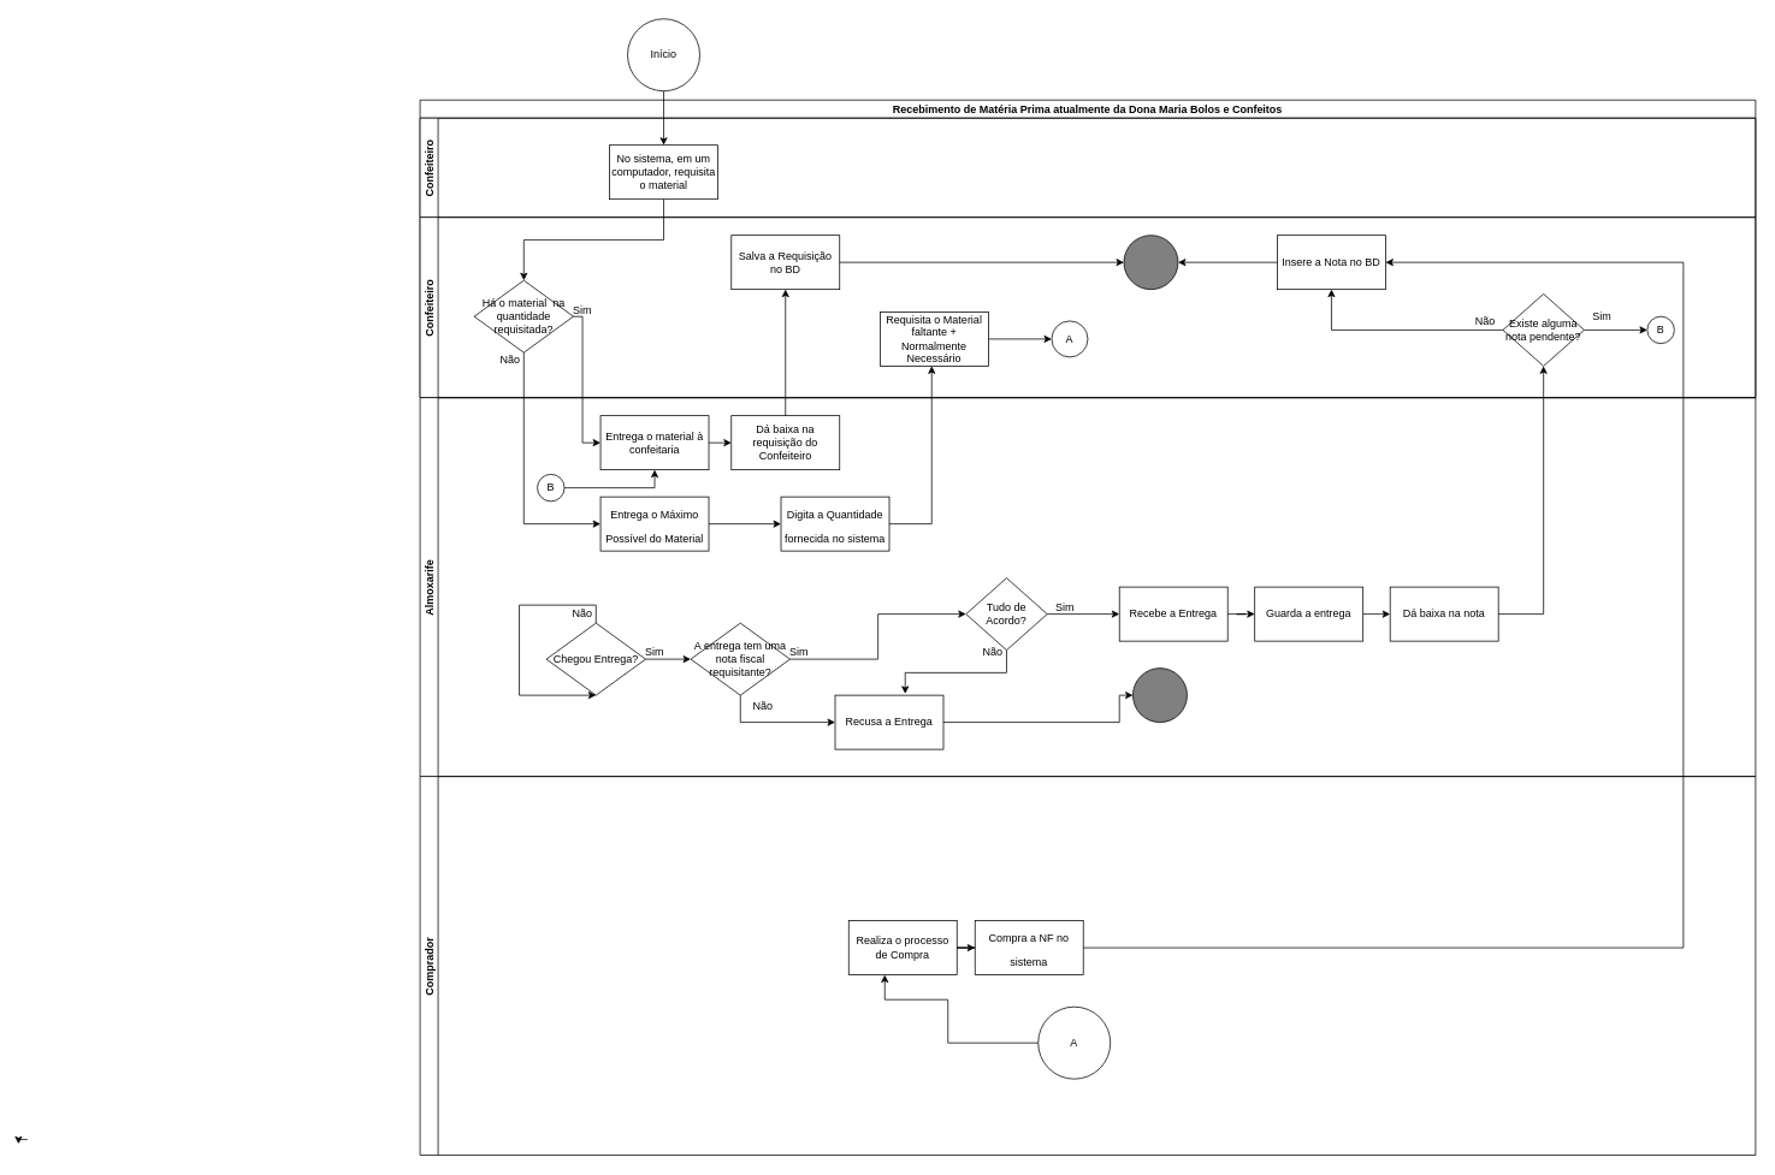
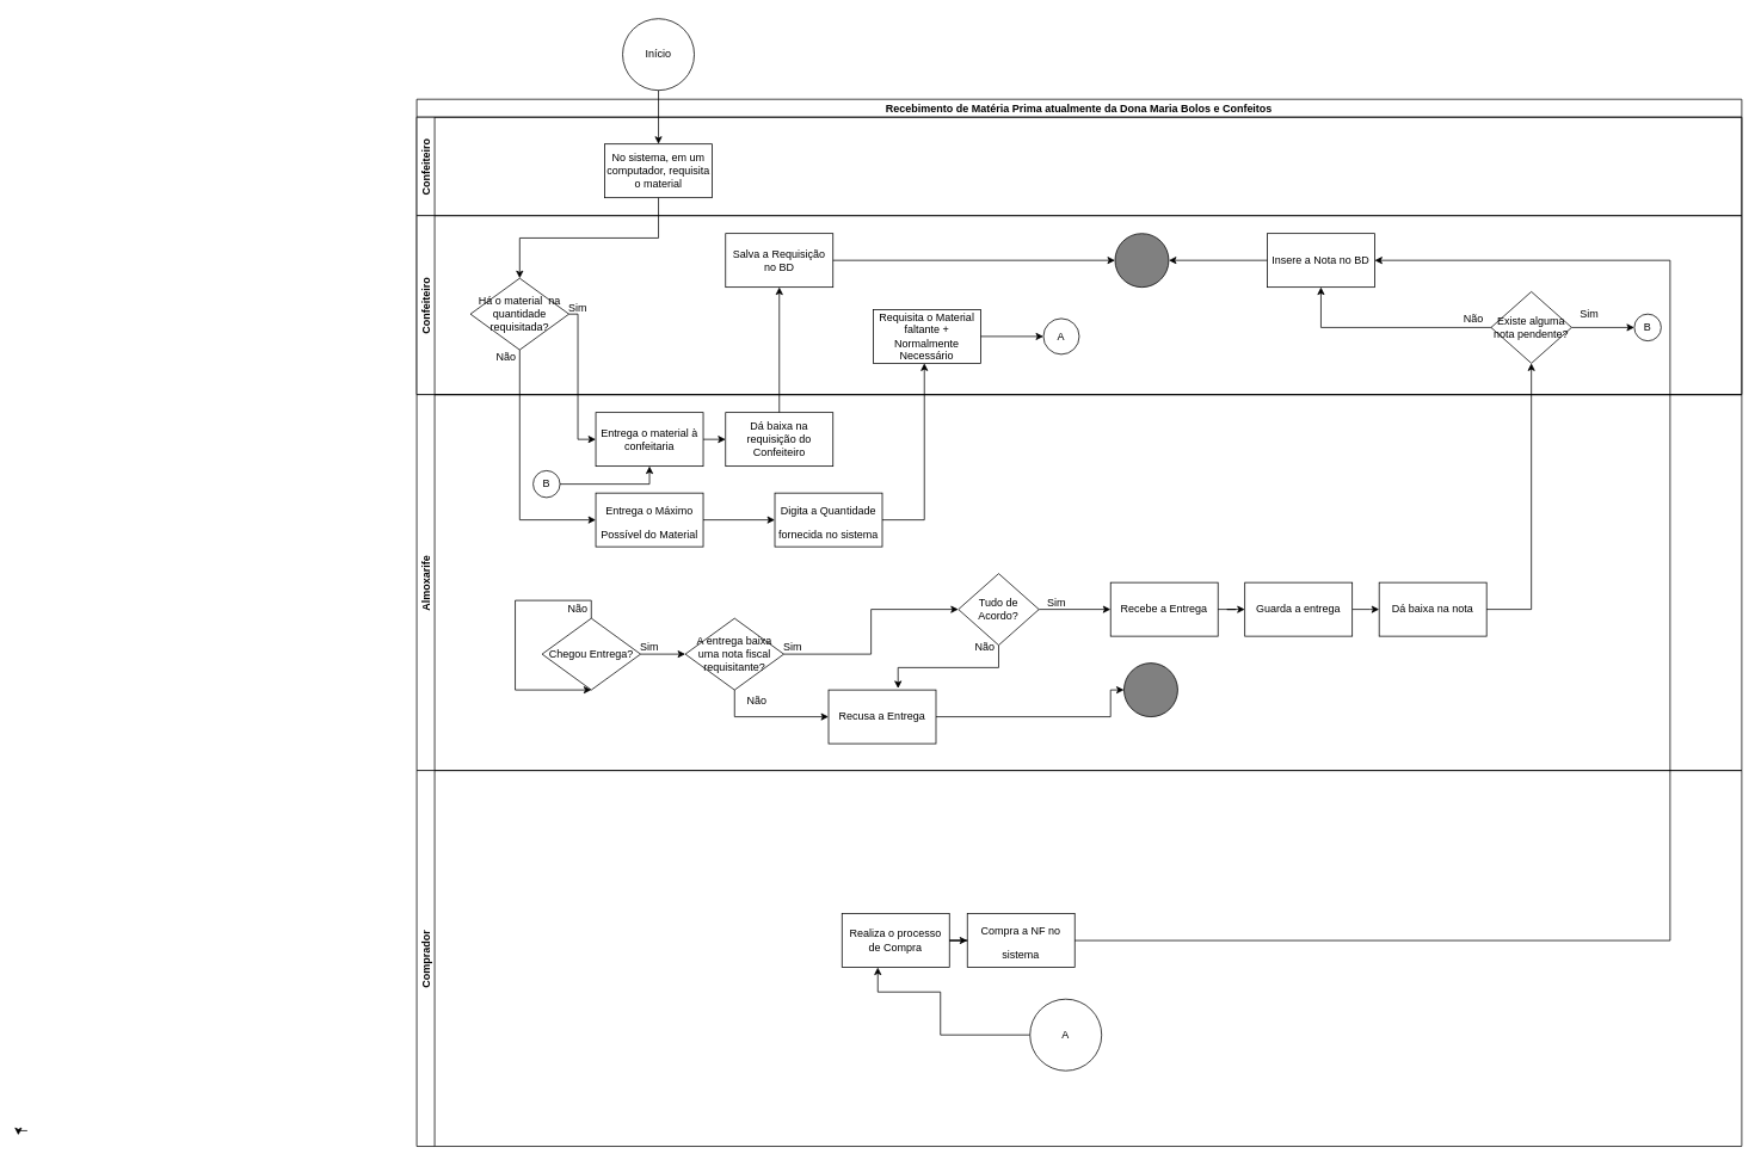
  <mxCell id="0" />
  <mxCell id="1" parent="0" />
  <mxCell id="2" value="Início" style="ellipse;whiteSpace=wrap;html=1;aspect=fixed;" parent="1" vertex="1"><mxGeometry x="695" y="20" width="80" height="80" as="geometry" /></mxCell>
  <mxCell id="3" value="Recebimento de Matéria Prima atualmente da Dona Maria Bolos e Confeitos" style="swimlane;childLayout=stackLayout;resizeParent=1;resizeParentMax=0;horizontal=1;startSize=20;horizontalStack=0;" parent="1" vertex="1"><mxGeometry x="465" y="110" width="1480" height="330" as="geometry" /></mxCell>
  <mxCell id="4" value="Confeiteiro" style="swimlane;startSize=20;horizontal=0;" parent="3" vertex="1"><mxGeometry y="20" width="1480" height="110" as="geometry" /></mxCell>
  <mxCell id="5" value="No sistema, em um computador, requisita o material" style="rounded=0;whiteSpace=wrap;html=1;" parent="4" vertex="1"><mxGeometry x="210" y="30" width="120" height="60" as="geometry" /></mxCell>
  <mxCell id="6" value="Confeiteiro" style="swimlane;startSize=20;horizontal=0;" parent="3" vertex="1"><mxGeometry y="130" width="1480" height="200" as="geometry" /></mxCell>
  <mxCell id="7" value="Há o material&amp;nbsp; na quantidade requisitada?" style="rhombus;whiteSpace=wrap;html=1;rounded=0;" parent="6" vertex="1"><mxGeometry x="60" y="70" width="110" height="80" as="geometry" /></mxCell>
  <mxCell id="8" value="&lt;font style=&quot;font-size: 12px&quot;&gt;Não&lt;/font&gt;" style="text;html=1;strokeColor=none;fillColor=none;align=center;verticalAlign=middle;whiteSpace=wrap;rounded=0;fontSize=22;" parent="6" vertex="1"><mxGeometry x="80" y="145" width="40" height="20" as="geometry" /></mxCell>
  <mxCell id="9" value="&lt;font style=&quot;font-size: 12px&quot;&gt;Sim&lt;/font&gt;" style="text;html=1;strokeColor=none;fillColor=none;align=center;verticalAlign=middle;whiteSpace=wrap;rounded=0;fontSize=22;" parent="6" vertex="1"><mxGeometry x="160" y="90" width="40" height="20" as="geometry" /></mxCell>
  <mxCell id="10" value="Salva a Requisição no BD" style="whiteSpace=wrap;html=1;rounded=0;" parent="6" vertex="1"><mxGeometry x="345" y="20" width="120" height="60" as="geometry" /></mxCell>
  <mxCell id="11" value="Requisita o Material faltante + Normalmente Necessário" style="rounded=0;whiteSpace=wrap;html=1;" parent="6" vertex="1"><mxGeometry x="510" y="105" width="120" height="60" as="geometry" /></mxCell>
  <mxCell id="12" value="A" style="ellipse;whiteSpace=wrap;html=1;aspect=fixed;" parent="6" vertex="1"><mxGeometry x="700" y="115" width="40" height="40" as="geometry" /></mxCell>
  <mxCell id="13" style="edgeStyle=orthogonalEdgeStyle;rounded=0;orthogonalLoop=1;jettySize=auto;html=1;exitX=1;exitY=0.5;exitDx=0;exitDy=0;" parent="6" source="11" target="12" edge="1"><mxGeometry relative="1" as="geometry" /></mxCell>
  <mxCell id="14" value="" style="ellipse;whiteSpace=wrap;html=1;aspect=fixed;fontSize=12;labelBackgroundColor=#000000;fillColor=#808080;" parent="6" vertex="1"><mxGeometry x="780" y="20" width="60" height="60" as="geometry" /></mxCell>
  <mxCell id="15" style="edgeStyle=orthogonalEdgeStyle;rounded=0;orthogonalLoop=1;jettySize=auto;html=1;exitX=1;exitY=0.5;exitDx=0;exitDy=0;entryX=0;entryY=0.5;entryDx=0;entryDy=0;fontSize=12;" parent="6" source="10" target="14" edge="1"><mxGeometry relative="1" as="geometry" /></mxCell>
  <mxCell id="16" style="edgeStyle=orthogonalEdgeStyle;rounded=0;orthogonalLoop=1;jettySize=auto;html=1;exitX=1;exitY=0.5;exitDx=0;exitDy=0;" parent="6" source="17" target="22" edge="1"><mxGeometry relative="1" as="geometry" /></mxCell>
  <mxCell id="17" value="Existe alguma&lt;br&gt;nota pendente?" style="rhombus;whiteSpace=wrap;html=1;" parent="6" vertex="1"><mxGeometry x="1200" y="85" width="90" height="80" as="geometry" /></mxCell>
  <mxCell id="18" value="Insere a Nota no BD" style="rounded=0;whiteSpace=wrap;html=1;" parent="6" vertex="1"><mxGeometry x="950" y="20" width="120" height="60" as="geometry" /></mxCell>
  <mxCell id="19" style="edgeStyle=orthogonalEdgeStyle;rounded=0;orthogonalLoop=1;jettySize=auto;html=1;exitX=0;exitY=0.5;exitDx=0;exitDy=0;" parent="6" source="18" target="14" edge="1"><mxGeometry relative="1" as="geometry" /></mxCell>
  <mxCell id="20" style="edgeStyle=orthogonalEdgeStyle;rounded=0;orthogonalLoop=1;jettySize=auto;html=1;exitX=0;exitY=0.5;exitDx=0;exitDy=0;entryX=0.5;entryY=1;entryDx=0;entryDy=0;" parent="6" source="17" target="18" edge="1"><mxGeometry relative="1" as="geometry" /></mxCell>
  <mxCell id="21" value="Não" style="text;html=1;align=center;verticalAlign=middle;resizable=0;points=[];autosize=1;strokeColor=none;fillColor=none;" parent="6" vertex="1"><mxGeometry x="1160" y="105" width="40" height="20" as="geometry" /></mxCell>
  <mxCell id="22" value="B" style="ellipse;whiteSpace=wrap;html=1;aspect=fixed;" parent="6" vertex="1"><mxGeometry x="1360" y="110" width="30" height="30" as="geometry" /></mxCell>
  <mxCell id="23" value="Sim" style="text;html=1;strokeColor=none;fillColor=none;align=center;verticalAlign=middle;whiteSpace=wrap;rounded=0;" vertex="1" parent="6"><mxGeometry x="1290" y="100" width="40" height="20" as="geometry" /></mxCell>
  <mxCell id="24" style="edgeStyle=orthogonalEdgeStyle;rounded=0;orthogonalLoop=1;jettySize=auto;html=1;exitX=0.5;exitY=1;exitDx=0;exitDy=0;" parent="3" source="5" target="7" edge="1"><mxGeometry relative="1" as="geometry" /></mxCell>
  <mxCell id="25" value="Almoxarife" style="swimlane;startSize=20;horizontal=0;" parent="1" vertex="1"><mxGeometry x="465" y="440" width="1480" height="420" as="geometry"><mxRectangle y="300" width="810" height="20" as="alternateBounds" /></mxGeometry></mxCell>
  <mxCell id="26" value="&lt;span&gt;Entrega o material à confeitaria&lt;/span&gt;" style="whiteSpace=wrap;html=1;rounded=0;" parent="25" vertex="1"><mxGeometry x="200" y="20" width="120" height="60" as="geometry" /></mxCell>
  <mxCell id="27" value="" style="edgeStyle=orthogonalEdgeStyle;rounded=0;orthogonalLoop=1;jettySize=auto;html=1;fontSize=22;entryX=0;entryY=0.5;entryDx=0;entryDy=0;" parent="25" target="28" edge="1"><mxGeometry relative="1" as="geometry"><mxPoint x="320" y="50" as="sourcePoint" /><mxPoint x="400" y="50" as="targetPoint" /></mxGeometry></mxCell>
  <mxCell id="28" value="Dá baixa na requisição do Confeiteiro" style="whiteSpace=wrap;html=1;rounded=0;" parent="25" vertex="1"><mxGeometry x="345" y="20" width="120" height="60" as="geometry" /></mxCell>
  <mxCell id="29" value="&lt;font style=&quot;font-size: 12px&quot;&gt;Entrega o Máximo Possível do Material&lt;/font&gt;" style="rounded=0;whiteSpace=wrap;html=1;fontSize=22;" parent="25" vertex="1"><mxGeometry x="200" y="110" width="120" height="60" as="geometry" /></mxCell>
  <mxCell id="30" value="&lt;font style=&quot;font-size: 12px&quot;&gt;Digita a Quantidade fornecida no sistema&lt;br&gt;&lt;/font&gt;" style="whiteSpace=wrap;html=1;rounded=0;fontSize=22;" parent="25" vertex="1"><mxGeometry x="400" y="110" width="120" height="60" as="geometry" /></mxCell>
  <mxCell id="31" value="" style="edgeStyle=orthogonalEdgeStyle;rounded=0;orthogonalLoop=1;jettySize=auto;html=1;fontSize=22;" parent="25" source="29" target="30" edge="1"><mxGeometry relative="1" as="geometry" /></mxCell>
  <mxCell id="32" value="Chegou Entrega?" style="rhombus;whiteSpace=wrap;html=1;rounded=0;" parent="25" vertex="1"><mxGeometry x="140" y="250" width="110" height="80" as="geometry" /></mxCell>
  <mxCell id="33" style="edgeStyle=orthogonalEdgeStyle;rounded=0;orthogonalLoop=1;jettySize=auto;html=1;exitX=0.5;exitY=0;exitDx=0;exitDy=0;entryX=0.5;entryY=1;entryDx=0;entryDy=0;fontSize=12;" parent="25" source="32" target="32" edge="1"><mxGeometry relative="1" as="geometry"><Array as="points"><mxPoint x="195" y="230" /><mxPoint x="110" y="230" /><mxPoint x="110" y="330" /></Array></mxGeometry></mxCell>
  <mxCell id="34" style="edgeStyle=orthogonalEdgeStyle;rounded=0;orthogonalLoop=1;jettySize=auto;html=1;exitX=0.5;exitY=1;exitDx=0;exitDy=0;fontSize=12;" parent="25" source="35" edge="1"><mxGeometry relative="1" as="geometry"><mxPoint x="460" y="360" as="targetPoint" /><Array as="points"><mxPoint x="355" y="360" /></Array></mxGeometry></mxCell>
- <mxCell id="35" value="A entrega tem uma nota fiscal requisitante?" style="rhombus;whiteSpace=wrap;html=1;rounded=0;" parent="25" vertex="1"><mxGeometry x="300" y="250" width="110" height="80" as="geometry" /></mxCell>
+ <mxCell id="35" value="A entrega baixa uma nota fiscal requisitante?" style="rhombus;whiteSpace=wrap;html=1;rounded=0;" parent="25" vertex="1"><mxGeometry x="300" y="250" width="110" height="80" as="geometry" /></mxCell>
  <mxCell id="36" value="" style="edgeStyle=orthogonalEdgeStyle;rounded=0;orthogonalLoop=1;jettySize=auto;html=1;fontSize=12;" parent="25" source="32" target="35" edge="1"><mxGeometry relative="1" as="geometry" /></mxCell>
  <mxCell id="37" value="Dá baixa na nota" style="whiteSpace=wrap;html=1;rounded=0;" parent="25" vertex="1"><mxGeometry x="1075" y="210" width="120" height="60" as="geometry" /></mxCell>
  <mxCell id="38" value="&lt;font style=&quot;font-size: 12px&quot;&gt;Sim&lt;/font&gt;" style="text;html=1;strokeColor=none;fillColor=none;align=center;verticalAlign=middle;whiteSpace=wrap;rounded=0;fontSize=22;" parent="25" vertex="1"><mxGeometry x="240" y="270" width="40" height="20" as="geometry" /></mxCell>
  <mxCell id="39" value="&lt;font style=&quot;font-size: 12px&quot;&gt;Sim&lt;/font&gt;" style="text;html=1;strokeColor=none;fillColor=none;align=center;verticalAlign=middle;whiteSpace=wrap;rounded=0;fontSize=22;" parent="25" vertex="1"><mxGeometry x="400" y="270" width="40" height="20" as="geometry" /></mxCell>
  <mxCell id="40" style="edgeStyle=orthogonalEdgeStyle;rounded=0;orthogonalLoop=1;jettySize=auto;html=1;exitX=1;exitY=0.5;exitDx=0;exitDy=0;fontSize=12;" parent="25" edge="1" target="43" source="41"><mxGeometry relative="1" as="geometry"><mxPoint x="570" y="330" as="sourcePoint" /><mxPoint x="775" y="330" as="targetPoint" /><Array as="points"><mxPoint x="775" y="360" /><mxPoint x="775" y="330" /></Array></mxGeometry></mxCell>
  <mxCell id="41" value="&lt;span style=&quot;&quot;&gt;Recusa a Entrega&lt;/span&gt;" style="rounded=0;whiteSpace=wrap;html=1;labelBackgroundColor=#FFFFFF;fontSize=12;strokeColor=default;fillColor=#FFFFFF;" parent="25" vertex="1"><mxGeometry x="460" y="330" width="120" height="60" as="geometry" /></mxCell>
  <mxCell id="42" value="&lt;font style=&quot;font-size: 12px&quot;&gt;Não&lt;/font&gt;" style="text;html=1;strokeColor=none;fillColor=none;align=center;verticalAlign=middle;whiteSpace=wrap;rounded=0;fontSize=22;" parent="25" vertex="1"><mxGeometry x="360" y="330" width="40" height="20" as="geometry" /></mxCell>
  <mxCell id="43" value="" style="ellipse;whiteSpace=wrap;html=1;aspect=fixed;fontSize=12;labelBackgroundColor=#000000;fillColor=#808080;" parent="25" vertex="1"><mxGeometry x="790" y="300" width="60" height="60" as="geometry" /></mxCell>
  <mxCell id="44" value="Não" style="text;html=1;strokeColor=none;fillColor=none;align=center;verticalAlign=middle;whiteSpace=wrap;rounded=0;labelBackgroundColor=#FFFFFF;fontSize=12;" parent="25" vertex="1"><mxGeometry x="160" y="230" width="40" height="20" as="geometry" /></mxCell>
  <mxCell id="45" value="" style="edgeStyle=orthogonalEdgeStyle;rounded=0;orthogonalLoop=1;jettySize=auto;html=1;fontSize=12;" parent="25" source="46" edge="1"><mxGeometry relative="1" as="geometry"><mxPoint x="1075" y="240" as="targetPoint" /></mxGeometry></mxCell>
  <mxCell id="46" value="Guarda a entrega" style="whiteSpace=wrap;html=1;rounded=0;" parent="25" vertex="1"><mxGeometry x="925" y="210" width="120" height="60" as="geometry" /></mxCell>
  <mxCell id="47" value="Recebe a Entrega" style="whiteSpace=wrap;html=1;rounded=0;" parent="25" vertex="1"><mxGeometry x="775" y="210" width="120" height="60" as="geometry" /></mxCell>
  <mxCell id="48" value="" style="edgeStyle=orthogonalEdgeStyle;rounded=0;orthogonalLoop=1;jettySize=auto;html=1;fontSize=12;" parent="25" source="47" target="46" edge="1"><mxGeometry relative="1" as="geometry" /></mxCell>
  <mxCell id="49" style="edgeStyle=orthogonalEdgeStyle;rounded=0;orthogonalLoop=1;jettySize=auto;html=1;exitX=1;exitY=0.5;exitDx=0;exitDy=0;fontSize=12;" parent="25" source="51" target="47" edge="1"><mxGeometry relative="1" as="geometry" /></mxCell>
  <mxCell id="50" style="edgeStyle=orthogonalEdgeStyle;rounded=0;orthogonalLoop=1;jettySize=auto;html=1;exitX=0.5;exitY=1;exitDx=0;exitDy=0;entryX=0.647;entryY=-0.028;entryDx=0;entryDy=0;fontSize=12;entryPerimeter=0;" parent="25" source="51" target="41" edge="1"><mxGeometry relative="1" as="geometry"><mxPoint x="540" y="300" as="targetPoint" /></mxGeometry></mxCell>
  <mxCell id="51" value="Tudo de &lt;br&gt;Acordo?" style="rhombus;whiteSpace=wrap;html=1;labelBackgroundColor=#FFFFFF;fontSize=12;strokeColor=default;fillColor=#FFFFFF;" parent="25" vertex="1"><mxGeometry x="605" y="200" width="90" height="80" as="geometry" /></mxCell>
  <mxCell id="52" value="" style="edgeStyle=orthogonalEdgeStyle;rounded=0;orthogonalLoop=1;jettySize=auto;html=1;fontSize=12;entryX=0;entryY=0.5;entryDx=0;entryDy=0;" parent="25" source="35" target="51" edge="1"><mxGeometry relative="1" as="geometry"><mxPoint x="450" y="240" as="targetPoint" /></mxGeometry></mxCell>
  <mxCell id="53" value="&lt;font style=&quot;font-size: 12px&quot;&gt;Não&lt;/font&gt;" style="text;html=1;strokeColor=none;fillColor=none;align=center;verticalAlign=middle;whiteSpace=wrap;rounded=0;fontSize=22;" parent="25" vertex="1"><mxGeometry x="615" y="270" width="40" height="20" as="geometry" /></mxCell>
  <mxCell id="54" value="&lt;font style=&quot;font-size: 12px&quot;&gt;Sim&lt;/font&gt;" style="text;html=1;strokeColor=none;fillColor=none;align=center;verticalAlign=middle;whiteSpace=wrap;rounded=0;fontSize=22;" parent="25" vertex="1"><mxGeometry x="695" y="220" width="40" height="20" as="geometry" /></mxCell>
  <mxCell id="55" style="edgeStyle=orthogonalEdgeStyle;rounded=0;orthogonalLoop=1;jettySize=auto;html=1;exitX=1;exitY=0.5;exitDx=0;exitDy=0;entryX=0.5;entryY=1;entryDx=0;entryDy=0;" parent="25" source="56" target="26" edge="1"><mxGeometry relative="1" as="geometry" /></mxCell>
  <mxCell id="56" value="B" style="ellipse;whiteSpace=wrap;html=1;aspect=fixed;" parent="25" vertex="1"><mxGeometry x="130" y="85" width="30" height="30" as="geometry" /></mxCell>
  <mxCell id="57" value="" style="edgeStyle=orthogonalEdgeStyle;rounded=0;orthogonalLoop=1;jettySize=auto;html=1;fontSize=22;entryX=0;entryY=0.5;entryDx=0;entryDy=0;exitX=1;exitY=0.5;exitDx=0;exitDy=0;" parent="1" source="7" target="26" edge="1"><mxGeometry relative="1" as="geometry"><mxPoint x="295" y="590" as="targetPoint" /><Array as="points"><mxPoint x="645" y="350" /><mxPoint x="645" y="490" /></Array></mxGeometry></mxCell>
  <mxCell id="58" value="" style="edgeStyle=orthogonalEdgeStyle;rounded=0;orthogonalLoop=1;jettySize=auto;html=1;fontSize=22;entryX=0.5;entryY=1;entryDx=0;entryDy=0;exitX=0.5;exitY=0;exitDx=0;exitDy=0;" parent="1" source="28" target="10" edge="1"><mxGeometry relative="1" as="geometry"><mxPoint x="935" y="489.5" as="sourcePoint" /><mxPoint x="975" y="489.5" as="targetPoint" /></mxGeometry></mxCell>
  <mxCell id="59" style="edgeStyle=orthogonalEdgeStyle;rounded=0;orthogonalLoop=1;jettySize=auto;html=1;exitX=0.5;exitY=1;exitDx=0;exitDy=0;entryX=0;entryY=0.5;entryDx=0;entryDy=0;fontSize=22;" parent="1" source="7" target="29" edge="1"><mxGeometry relative="1" as="geometry" /></mxCell>
  <mxCell id="60" value="" style="edgeStyle=orthogonalEdgeStyle;rounded=0;orthogonalLoop=1;jettySize=auto;html=1;" parent="1" source="30" target="11" edge="1"><mxGeometry relative="1" as="geometry"><mxPoint x="1025" y="410" as="targetPoint" /><Array as="points"><mxPoint x="1032" y="580" /></Array></mxGeometry></mxCell>
  <mxCell id="61" style="edgeStyle=orthogonalEdgeStyle;rounded=0;orthogonalLoop=1;jettySize=auto;html=1;exitX=0.5;exitY=1;exitDx=0;exitDy=0;entryX=0.5;entryY=0;entryDx=0;entryDy=0;" parent="1" source="2" target="5" edge="1"><mxGeometry relative="1" as="geometry" /></mxCell>
  <mxCell id="62" value="Comprador" style="swimlane;startSize=20;horizontal=0;" parent="1" vertex="1"><mxGeometry x="465" y="860" width="1480" height="420" as="geometry"><mxRectangle y="300" width="810" height="20" as="alternateBounds" /></mxGeometry></mxCell>
  <mxCell id="63" value="&lt;font style=&quot;font-size: 12px&quot;&gt;Realiza o processo de Compra&lt;/font&gt;" style="whiteSpace=wrap;html=1;rounded=0;fontSize=12;" parent="62" vertex="1"><mxGeometry x="475" y="160" width="120" height="60" as="geometry" /></mxCell>
  <mxCell id="64" value="&lt;font style=&quot;font-size: 12px&quot;&gt;Compra a NF no sistema&lt;/font&gt;" style="whiteSpace=wrap;html=1;rounded=0;fontSize=22;" parent="62" vertex="1"><mxGeometry x="615" y="160" width="120" height="60" as="geometry" /></mxCell>
  <mxCell id="65" value="" style="edgeStyle=orthogonalEdgeStyle;rounded=0;orthogonalLoop=1;jettySize=auto;html=1;fontSize=22;" parent="62" source="63" target="64" edge="1"><mxGeometry relative="1" as="geometry" /></mxCell>
  <mxCell id="66" style="edgeStyle=orthogonalEdgeStyle;rounded=0;orthogonalLoop=1;jettySize=auto;html=1;exitX=0;exitY=0.5;exitDx=0;exitDy=0;" parent="62" source="67" target="63" edge="1"><mxGeometry relative="1" as="geometry"><Array as="points"><mxPoint x="585" y="295.5" /><mxPoint x="585" y="247.5" /><mxPoint x="515" y="247.5" /></Array></mxGeometry></mxCell>
  <mxCell id="67" value="A" style="ellipse;whiteSpace=wrap;html=1;aspect=fixed;" parent="62" vertex="1"><mxGeometry x="685" y="255.5" width="80" height="80" as="geometry" /></mxCell>
  <mxCell id="68" style="edgeStyle=orthogonalEdgeStyle;rounded=0;orthogonalLoop=1;jettySize=auto;html=1;exitX=1;exitY=0.75;exitDx=0;exitDy=0;entryX=0.75;entryY=1;entryDx=0;entryDy=0;" parent="1" edge="1"><mxGeometry relative="1" as="geometry"><mxPoint x="30" y="1262.5" as="sourcePoint" /><mxPoint x="20" y="1267.5" as="targetPoint" /></mxGeometry></mxCell>
  <mxCell id="69" style="edgeStyle=orthogonalEdgeStyle;rounded=0;orthogonalLoop=1;jettySize=auto;html=1;exitX=1;exitY=0.5;exitDx=0;exitDy=0;entryX=1;entryY=0.5;entryDx=0;entryDy=0;" parent="1" source="64" target="18" edge="1"><mxGeometry relative="1" as="geometry"><Array as="points"><mxPoint x="1865" y="1050" /><mxPoint x="1865" y="290" /></Array></mxGeometry></mxCell>
  <mxCell id="70" style="edgeStyle=orthogonalEdgeStyle;rounded=0;orthogonalLoop=1;jettySize=auto;html=1;exitX=1;exitY=0.5;exitDx=0;exitDy=0;" parent="1" source="37" target="17" edge="1"><mxGeometry relative="1" as="geometry" /></mxCell>
